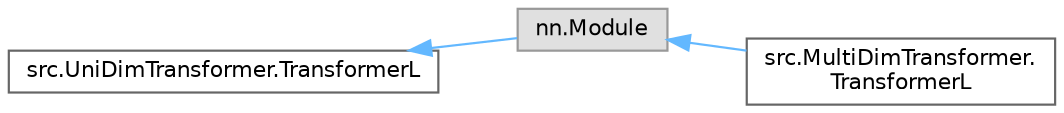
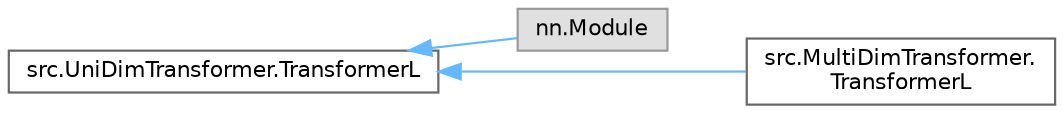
  digraph {
    rankdir=LR
    node [color=grey40 fillcolor=white fontname=Helvetica fontsize=10 shape=box style=filled]
    edge [color=steelblue1 dir=back fontname=Helvetica fontsize=10 labelfontname=Helvetica labelfontsize=10 style=solid]
    n1 [color=grey60 fillcolor="#E0E0E0" height=0.2 label="nn.Module" width=0.4]
    n2 [height=0.2 label="src.MultiDimTransformer.\lTransformerL" width=0.4]
    n3 [height=0.2 label="src.UniDimTransformer.TransformerL" width=0.4]
-   n1 -> n2
+   n3 -> n2
    n3 -> n1
  }
